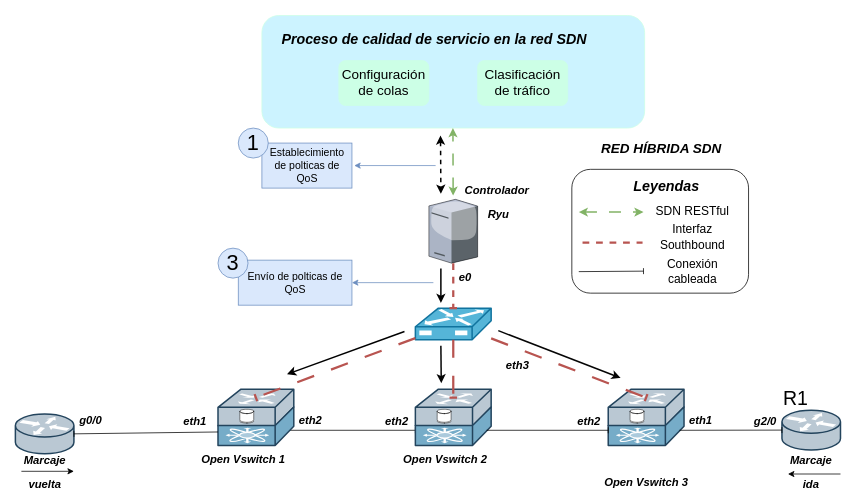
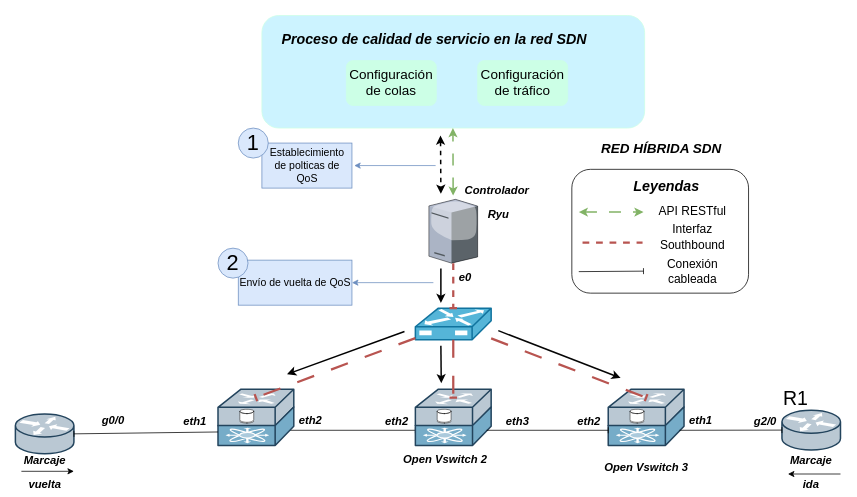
  <mxCell id="0" />
  <mxCell id="1" parent="0" />
  <mxCell id="2" value="" style="rounded=1;whiteSpace=wrap;html=1;fillColor=#CCF3FF;strokeColor=#CCFFE6;" parent="1" vertex="1"><mxGeometry x="348.5" y="20" width="510" height="150" as="geometry" /></mxCell>
  <mxCell id="3" value="" style="verticalLabelPosition=bottom;aspect=fixed;html=1;verticalAlign=top;strokeColor=none;align=center;outlineConnect=0;shape=mxgraph.citrix.tower_server;rounded=1;" parent="1" vertex="1"><mxGeometry x="571" y="265" width="65" height="85" as="geometry" /></mxCell>
  <mxCell id="4" style="edgeStyle=none;rounded=1;orthogonalLoop=1;jettySize=auto;html=1;exitX=0.85;exitY=0.73;exitDx=0;exitDy=0;exitPerimeter=0;fontFamily=Helvetica;fontSize=12;fontColor=default;entryX=0;entryY=0.73;entryDx=0;entryDy=0;entryPerimeter=0;endArrow=baseDash;endFill=0;" parent="1" source="5" target="6" edge="1"><mxGeometry relative="1" as="geometry"><mxPoint x="547" y="573" as="targetPoint" /></mxGeometry></mxCell>
  <mxCell id="5" value="" style="shape=mxgraph.cisco.routers.isci_router;sketch=0;html=1;pointerEvents=1;dashed=0;strokeWidth=2;verticalLabelPosition=bottom;verticalAlign=top;align=center;outlineConnect=0;rounded=1;fontFamily=Helvetica;fontSize=12;fillColor=#bac8d3;strokeColor=#23445d;points=[[0,0.5,0,0,0],[0,0.76,0,0,0],[0.16,0.15,0,0,0],[0.5,0.15,0,0,0],[0.5,1,0,0,0],[0.85,0.73,0,0,0],[1,0,0,0,0],[1,0.5,0,0,0]];" parent="1" vertex="1"><mxGeometry x="290" y="518" width="101" height="75" as="geometry" /></mxCell>
  <mxCell id="6" value="" style="shape=mxgraph.cisco.routers.isci_router;sketch=0;html=1;pointerEvents=1;dashed=0;strokeWidth=2;verticalLabelPosition=bottom;verticalAlign=top;align=center;outlineConnect=0;rounded=1;fontFamily=Helvetica;fontSize=12;fillColor=#bac8d3;strokeColor=#23445d;points=[[0,0.5,0,0,0],[0,0.73,0,0,0],[0.16,0.15,0,0,0],[0.5,0.15,0,0,0],[0.5,1,0,0,0],[0.94,0.73,0,0,0],[1,0,0,0,0],[1,0.5,0,0,0]];" parent="1" vertex="1"><mxGeometry x="553" y="518" width="101" height="75" as="geometry" /></mxCell>
  <mxCell id="7" value="" style="shape=mxgraph.cisco.routers.isci_router;sketch=0;html=1;pointerEvents=1;dashed=0;strokeWidth=2;verticalLabelPosition=bottom;verticalAlign=top;align=center;outlineConnect=0;rounded=1;fontFamily=Helvetica;fontSize=12;fillColor=#bac8d3;strokeColor=#23445d;points=[[0,0.5,0,0,0],[0,0.73,0,0,0],[0.16,0.15,0,0,0],[0.5,0.15,0,0,0],[0.5,1,0,0,0],[0.94,0.73,0,0,0],[1,0,0,0,0],[1,0.5,0,0,0]];" parent="1" vertex="1"><mxGeometry x="810" y="518" width="101" height="75" as="geometry" /></mxCell>
  <mxCell id="8" value="" style="shape=mxgraph.cisco.misc.bbsm;sketch=0;html=1;pointerEvents=1;dashed=0;fillColor=#55b5d8;strokeColor=#10739e;strokeWidth=2;verticalLabelPosition=bottom;verticalAlign=top;align=center;outlineConnect=0;rounded=1;fontFamily=Helvetica;fontSize=12;" parent="1" vertex="1"><mxGeometry x="553" y="410" width="101" height="42" as="geometry" /></mxCell>
  <mxCell id="9" style="edgeStyle=none;rounded=1;orthogonalLoop=1;jettySize=auto;html=1;entryX=0.5;entryY=0.15;entryDx=0;entryDy=0;entryPerimeter=0;fontFamily=Helvetica;fontSize=12;fontColor=default;endArrow=baseDash;endFill=0;dashed=1;dashPattern=8 8;fillColor=#f8cecc;strokeColor=#b85450;strokeWidth=3;" parent="1" source="8" target="5" edge="1"><mxGeometry relative="1" as="geometry" /></mxCell>
  <mxCell id="10" style="edgeStyle=none;rounded=1;orthogonalLoop=1;jettySize=auto;html=1;entryX=0.5;entryY=0.15;entryDx=0;entryDy=0;entryPerimeter=0;fontFamily=Helvetica;fontSize=12;fontColor=default;endArrow=baseDash;endFill=0;dashed=1;dashPattern=8 8;strokeWidth=3;fillColor=#f8cecc;strokeColor=#b85450;" parent="1" source="8" target="6" edge="1"><mxGeometry relative="1" as="geometry" /></mxCell>
  <mxCell id="11" style="edgeStyle=none;rounded=1;orthogonalLoop=1;jettySize=auto;html=1;entryX=0.5;entryY=0.15;entryDx=0;entryDy=0;entryPerimeter=0;fontFamily=Helvetica;fontSize=12;fontColor=default;endArrow=baseDash;endFill=0;dashed=1;dashPattern=8 8;strokeWidth=3;fillColor=#f8cecc;strokeColor=#b85450;" parent="1" source="8" target="7" edge="1"><mxGeometry relative="1" as="geometry" /></mxCell>
  <mxCell id="12" style="edgeStyle=none;rounded=1;orthogonalLoop=1;jettySize=auto;html=1;entryX=0.5;entryY=0;entryDx=0;entryDy=0;entryPerimeter=0;fontFamily=Helvetica;fontSize=12;fontColor=default;endArrow=baseDash;endFill=0;dashed=1;strokeWidth=3;fillColor=#f8cecc;strokeColor=#b85450;" parent="1" source="3" target="8" edge="1"><mxGeometry relative="1" as="geometry" /></mxCell>
  <mxCell id="13" style="edgeStyle=none;rounded=1;orthogonalLoop=1;jettySize=auto;html=1;exitX=0.94;exitY=0.73;exitDx=0;exitDy=0;exitPerimeter=0;entryX=0;entryY=0.73;entryDx=0;entryDy=0;entryPerimeter=0;fontFamily=Helvetica;fontSize=12;fontColor=default;endArrow=baseDash;endFill=0;" parent="1" source="6" target="7" edge="1"><mxGeometry relative="1" as="geometry" /></mxCell>
  <mxCell id="14" value="" style="shape=mxgraph.cisco.routers.router;sketch=0;html=1;pointerEvents=1;dashed=0;fillColor=#bac8d3;strokeColor=#23445d;strokeWidth=2;verticalLabelPosition=bottom;verticalAlign=top;align=center;outlineConnect=0;rounded=1;fontFamily=Helvetica;fontSize=12;" parent="1" vertex="1"><mxGeometry x="20" y="551" width="78" height="53" as="geometry" /></mxCell>
  <mxCell id="15" value="" style="shape=mxgraph.cisco.routers.router;sketch=0;html=1;pointerEvents=1;dashed=0;fillColor=#bac8d3;strokeColor=#23445d;strokeWidth=2;verticalLabelPosition=bottom;verticalAlign=top;align=center;outlineConnect=0;rounded=1;fontFamily=Helvetica;fontSize=12;" parent="1" vertex="1"><mxGeometry x="1041.5" y="546" width="78" height="53" as="geometry" /></mxCell>
  <mxCell id="16" style="edgeStyle=none;rounded=1;orthogonalLoop=1;jettySize=auto;html=1;exitX=0.94;exitY=0.73;exitDx=0;exitDy=0;exitPerimeter=0;entryX=0;entryY=0.5;entryDx=0;entryDy=0;entryPerimeter=0;fontFamily=Helvetica;fontSize=12;fontColor=default;endArrow=baseDash;endFill=0;" parent="1" source="7" target="15" edge="1"><mxGeometry relative="1" as="geometry" /></mxCell>
  <mxCell id="17" style="edgeStyle=none;rounded=1;orthogonalLoop=1;jettySize=auto;html=1;exitX=0;exitY=0.76;exitDx=0;exitDy=0;exitPerimeter=0;entryX=1;entryY=0.5;entryDx=0;entryDy=0;entryPerimeter=0;fontFamily=Helvetica;fontSize=12;fontColor=default;endArrow=baseDash;endFill=0;" parent="1" source="5" target="14" edge="1"><mxGeometry relative="1" as="geometry" /></mxCell>
  <mxCell id="18" value="R1" style="text;html=1;align=center;verticalAlign=middle;whiteSpace=wrap;rounded=0;fontFamily=Helvetica;fontSize=26;fontColor=default;" parent="1" vertex="1"><mxGeometry x="1030" y="516" width="60" height="30" as="geometry" /></mxCell>
- <mxCell id="19" value="&lt;font style=&quot;font-size: 15px;&quot;&gt;&lt;b&gt;&lt;i&gt;Open Vswitch 1&lt;/i&gt;&lt;/b&gt;&lt;/font&gt;" style="text;html=1;align=center;verticalAlign=middle;whiteSpace=wrap;rounded=0;fontFamily=Helvetica;fontSize=26;fontColor=default;" parent="1" vertex="1"><mxGeometry x="247" y="593" width="154" height="30" as="geometry" /></mxCell>
  <mxCell id="20" value="&lt;font style=&quot;font-size: 15px;&quot;&gt;&lt;b&gt;&lt;i&gt;Open Vswitch 2&lt;/i&gt;&lt;/b&gt;&lt;/font&gt;" style="text;html=1;align=center;verticalAlign=middle;whiteSpace=wrap;rounded=0;fontFamily=Helvetica;fontSize=26;fontColor=default;" parent="1" vertex="1"><mxGeometry x="515.5" y="593" width="154" height="30" as="geometry" /></mxCell>
- <mxCell id="21" value="&lt;font style=&quot;font-size: 15px;&quot;&gt;&lt;b&gt;&lt;i&gt;Open Vswitch 3&lt;/i&gt;&lt;/b&gt;&lt;/font&gt;" style="text;html=1;align=center;verticalAlign=middle;whiteSpace=wrap;rounded=0;fontFamily=Helvetica;fontSize=26;fontColor=default;" parent="1" vertex="1"><mxGeometry x="783.5" y="624" width="154" height="30" as="geometry" /></mxCell>
+ <mxCell id="21" value="&lt;font style=&quot;font-size: 15px;&quot;&gt;&lt;b&gt;&lt;i&gt;Open Vswitch 3&lt;/i&gt;&lt;/b&gt;&lt;/font&gt;" style="text;html=1;align=center;verticalAlign=middle;whiteSpace=wrap;rounded=0;fontFamily=Helvetica;fontSize=26;fontColor=default;" parent="1" vertex="1"><mxGeometry x="783.5" y="604" width="154" height="30" as="geometry" /></mxCell>
  <mxCell id="22" value="&lt;font style=&quot;font-size: 15px;&quot;&gt;&lt;b&gt;&lt;i&gt;Controlador&amp;nbsp;&lt;br&gt;Ryu&lt;/i&gt;&lt;/b&gt;&lt;/font&gt;" style="text;html=1;align=center;verticalAlign=middle;whiteSpace=wrap;rounded=0;fontFamily=Helvetica;fontSize=26;fontColor=default;" parent="1" vertex="1"><mxGeometry x="587" y="250" width="154" height="30" as="geometry" /></mxCell>
  <mxCell id="23" value="&lt;font size=&quot;1&quot; style=&quot;&quot;&gt;&lt;b style=&quot;&quot;&gt;&lt;i style=&quot;font-size: 18px;&quot;&gt;RED HÍBRIDA SDN&lt;/i&gt;&lt;/b&gt;&lt;/font&gt;" style="text;html=1;align=center;verticalAlign=middle;whiteSpace=wrap;rounded=0;fontFamily=Helvetica;fontSize=26;fontColor=default;" parent="1" vertex="1"><mxGeometry x="790.5" y="180" width="180" height="30" as="geometry" /></mxCell>
  <mxCell id="24" value="&lt;font style=&quot;font-size: 15px;&quot;&gt;&lt;b&gt;&lt;i&gt;eth1&lt;/i&gt;&lt;/b&gt;&lt;/font&gt;" style="text;html=1;align=center;verticalAlign=middle;whiteSpace=wrap;rounded=0;fontFamily=Helvetica;fontSize=26;fontColor=default;" parent="1" vertex="1"><mxGeometry x="237" y="541.5" width="44.5" height="30" as="geometry" /></mxCell>
  <mxCell id="25" value="&lt;font style=&quot;font-size: 15px;&quot;&gt;&lt;b&gt;&lt;i&gt;eth2&lt;/i&gt;&lt;/b&gt;&lt;/font&gt;" style="text;html=1;align=center;verticalAlign=middle;whiteSpace=wrap;rounded=0;fontFamily=Helvetica;fontSize=26;fontColor=default;" parent="1" vertex="1"><mxGeometry x="506" y="541.5" width="44.5" height="30" as="geometry" /></mxCell>
- <mxCell id="26" value="&lt;font style=&quot;font-size: 15px;&quot;&gt;&lt;b&gt;&lt;i&gt;eth3&lt;/i&gt;&lt;/b&gt;&lt;/font&gt;" style="text;html=1;align=center;verticalAlign=middle;whiteSpace=wrap;rounded=0;fontFamily=Helvetica;fontSize=26;fontColor=default;" parent="1" vertex="1"><mxGeometry x="667" y="466.5" width="44.5" height="30" as="geometry" /></mxCell>
+ <mxCell id="26" value="&lt;font style=&quot;font-size: 15px;&quot;&gt;&lt;b&gt;&lt;i&gt;eth3&lt;/i&gt;&lt;/b&gt;&lt;/font&gt;" style="text;html=1;align=center;verticalAlign=middle;whiteSpace=wrap;rounded=0;fontFamily=Helvetica;fontSize=26;fontColor=default;" parent="1" vertex="1"><mxGeometry x="667" y="541.5" width="44.5" height="30" as="geometry" /></mxCell>
  <mxCell id="27" value="&lt;font style=&quot;font-size: 15px;&quot;&gt;&lt;b&gt;&lt;i&gt;eth2&lt;/i&gt;&lt;/b&gt;&lt;/font&gt;" style="text;html=1;align=center;verticalAlign=middle;whiteSpace=wrap;rounded=0;fontFamily=Helvetica;fontSize=26;fontColor=default;" parent="1" vertex="1"><mxGeometry x="761.5" y="541.5" width="44.5" height="30" as="geometry" /></mxCell>
  <mxCell id="28" value="&lt;font style=&quot;font-size: 15px;&quot;&gt;&lt;b&gt;&lt;i&gt;eth1&lt;/i&gt;&lt;/b&gt;&lt;/font&gt;" style="text;html=1;align=center;verticalAlign=middle;whiteSpace=wrap;rounded=0;fontFamily=Helvetica;fontSize=26;fontColor=default;" parent="1" vertex="1"><mxGeometry x="911" y="541" width="44.5" height="30" as="geometry" /></mxCell>
- <mxCell id="29" value="&lt;font style=&quot;font-size: 15px;&quot;&gt;&lt;b&gt;&lt;i&gt;g0/0&lt;/i&gt;&lt;/b&gt;&lt;/font&gt;" style="text;html=1;align=center;verticalAlign=middle;whiteSpace=wrap;rounded=0;fontFamily=Helvetica;fontSize=26;fontColor=default;" parent="1" vertex="1"><mxGeometry x="98" y="541" width="44.5" height="30" as="geometry" /></mxCell>
+ <mxCell id="29" value="&lt;font style=&quot;font-size: 15px;&quot;&gt;&lt;b&gt;&lt;i&gt;g0/0&lt;/i&gt;&lt;/b&gt;&lt;/font&gt;" style="text;html=1;align=center;verticalAlign=middle;whiteSpace=wrap;rounded=0;fontFamily=Helvetica;fontSize=26;fontColor=default;" parent="1" vertex="1"><mxGeometry x="128" y="541" width="44.5" height="30" as="geometry" /></mxCell>
  <mxCell id="30" value="&lt;font style=&quot;font-size: 15px;&quot;&gt;&lt;b&gt;&lt;i&gt;g2/0&lt;/i&gt;&lt;/b&gt;&lt;/font&gt;" style="text;html=1;align=center;verticalAlign=middle;whiteSpace=wrap;rounded=0;fontFamily=Helvetica;fontSize=26;fontColor=default;" parent="1" vertex="1"><mxGeometry x="997" y="541.5" width="44.5" height="30" as="geometry" /></mxCell>
  <mxCell id="31" value="&lt;font style=&quot;font-size: 15px;&quot;&gt;&lt;b&gt;&lt;i&gt;e0&lt;/i&gt;&lt;/b&gt;&lt;/font&gt;" style="text;html=1;align=center;verticalAlign=middle;whiteSpace=wrap;rounded=0;fontFamily=Helvetica;fontSize=26;fontColor=default;" parent="1" vertex="1"><mxGeometry x="597" y="350" width="44.5" height="30" as="geometry" /></mxCell>
  <mxCell id="32" value="" style="endArrow=classic;startArrow=classic;html=1;rounded=0;fillColor=#d5e8d4;strokeColor=#82b366;dashed=1;dashPattern=8 8;strokeWidth=2;" parent="1" edge="1"><mxGeometry width="50" height="50" relative="1" as="geometry"><mxPoint x="603.33" y="260" as="sourcePoint" /><mxPoint x="603.08" y="170" as="targetPoint" /></mxGeometry></mxCell>
- <mxCell id="33" value="&lt;font style=&quot;font-size: 18px;&quot;&gt;Configuración de colas&lt;/font&gt;" style="rounded=1;whiteSpace=wrap;html=1;fillColor=#CCFFE6;strokeColor=#CCFFE6;" parent="1" vertex="1"><mxGeometry x="451" y="80" width="120" height="60" as="geometry" /></mxCell>
- <mxCell id="34" value="&lt;font style=&quot;font-size: 18px;&quot;&gt;Clasificación de tráfico&lt;/font&gt;" style="rounded=1;whiteSpace=wrap;html=1;fillColor=#CCFFE6;strokeColor=#CCFFE6;" parent="1" vertex="1"><mxGeometry x="636" y="80" width="120" height="60" as="geometry" /></mxCell>
+ <mxCell id="33" value="&lt;font style=&quot;font-size: 18px;&quot;&gt;Configuración de colas&lt;/font&gt;" style="rounded=1;whiteSpace=wrap;html=1;fillColor=#CCFFE6;strokeColor=#CCFFE6;" parent="1" vertex="1"><mxGeometry x="461" y="80" width="120" height="60" as="geometry" /></mxCell>
+ <mxCell id="34" value="&lt;font style=&quot;font-size: 18px;&quot;&gt;Configuración de tráfico&lt;/font&gt;" style="rounded=1;whiteSpace=wrap;html=1;fillColor=#CCFFE6;strokeColor=#CCFFE6;" parent="1" vertex="1"><mxGeometry x="636" y="80" width="120" height="60" as="geometry" /></mxCell>
  <mxCell id="35" value="&lt;h1 style=&quot;margin-top: 0px;&quot;&gt;&lt;font size=&quot;1&quot; style=&quot;&quot;&gt;&lt;i style=&quot;font-size: 19px;&quot;&gt;Proceso de calidad de servicio en la red SDN&amp;nbsp;&lt;/i&gt;&lt;/font&gt;&lt;/h1&gt;" style="text;html=1;whiteSpace=wrap;overflow=hidden;rounded=0;" parent="1" vertex="1"><mxGeometry x="373.25" y="30" width="430.5" height="40" as="geometry" /></mxCell>
  <mxCell id="36" value="" style="rounded=1;whiteSpace=wrap;html=1;" parent="1" vertex="1"><mxGeometry x="761.5" y="225" width="235.5" height="165" as="geometry" /></mxCell>
  <mxCell id="37" value="&lt;h1 style=&quot;margin-top: 0px;&quot;&gt;&lt;span style=&quot;font-size: 19px;&quot;&gt;&lt;i&gt;Leyendas&lt;/i&gt;&lt;/span&gt;&lt;/h1&gt;" style="text;html=1;whiteSpace=wrap;overflow=hidden;rounded=0;" parent="1" vertex="1"><mxGeometry x="841.5" y="225" width="96" height="35" as="geometry" /></mxCell>
  <mxCell id="38" style="edgeStyle=none;rounded=1;orthogonalLoop=1;jettySize=auto;html=1;fontFamily=Helvetica;fontSize=12;fontColor=default;endArrow=none;endFill=0;dashed=1;strokeWidth=3;fillColor=#f8cecc;strokeColor=#b85450;" parent="1" edge="1"><mxGeometry relative="1" as="geometry"><mxPoint x="775.75" y="322.76" as="sourcePoint" /><mxPoint x="855.75" y="322.76" as="targetPoint" /></mxGeometry></mxCell>
  <mxCell id="39" value="" style="endArrow=classic;startArrow=classic;html=1;rounded=0;fillColor=#d5e8d4;strokeColor=#82b366;dashed=1;dashPattern=8 8;strokeWidth=2;" parent="1" edge="1"><mxGeometry width="50" height="50" relative="1" as="geometry"><mxPoint x="770.75" y="282" as="sourcePoint" /><mxPoint x="857" y="282" as="targetPoint" /></mxGeometry></mxCell>
  <mxCell id="40" style="edgeStyle=none;rounded=1;orthogonalLoop=1;jettySize=auto;html=1;exitX=0.94;exitY=0.73;exitDx=0;exitDy=0;exitPerimeter=0;fontFamily=Helvetica;fontSize=12;fontColor=default;endArrow=baseDash;endFill=0;" parent="1" edge="1"><mxGeometry relative="1" as="geometry"><mxPoint x="770.75" y="361.33" as="sourcePoint" /><mxPoint x="857" y="360.67" as="targetPoint" /></mxGeometry></mxCell>
- <mxCell id="41" value="&lt;font style=&quot;font-size: 16px;&quot;&gt;SDN RESTful&lt;/font&gt;" style="text;html=1;align=center;verticalAlign=middle;whiteSpace=wrap;rounded=0;" parent="1" vertex="1"><mxGeometry x="866.75" y="266" width="110.63" height="30" as="geometry" /></mxCell>
+ <mxCell id="41" value="&lt;font style=&quot;font-size: 16px;&quot;&gt;API RESTful&lt;/font&gt;" style="text;html=1;align=center;verticalAlign=middle;whiteSpace=wrap;rounded=0;" parent="1" vertex="1"><mxGeometry x="866.75" y="266" width="110.63" height="30" as="geometry" /></mxCell>
  <mxCell id="42" value="&lt;span style=&quot;font-size: 16px;&quot;&gt;Interfaz Southbound&lt;/span&gt;" style="text;html=1;align=center;verticalAlign=middle;whiteSpace=wrap;rounded=0;" parent="1" vertex="1"><mxGeometry x="866.75" y="300" width="110.63" height="30" as="geometry" /></mxCell>
  <mxCell id="43" value="&lt;font style=&quot;font-size: 16px;&quot;&gt;Conexión cableada&lt;/font&gt;" style="text;html=1;align=center;verticalAlign=middle;whiteSpace=wrap;rounded=0;" parent="1" vertex="1"><mxGeometry x="866.75" y="346" width="110.63" height="30" as="geometry" /></mxCell>
  <mxCell id="44" value="" style="endArrow=classic;html=1;rounded=0;dashed=1;strokeWidth=2;entryX=0;entryY=0.25;entryDx=0;entryDy=0;startArrow=classic;startFill=1;" parent="1" target="22" edge="1"><mxGeometry width="50" height="50" relative="1" as="geometry"><mxPoint x="586.52" y="180" as="sourcePoint" /><mxPoint x="586.52" y="250" as="targetPoint" /></mxGeometry></mxCell>
  <mxCell id="45" value="" style="endArrow=classic;html=1;rounded=0;strokeWidth=2;" parent="1" edge="1"><mxGeometry width="50" height="50" relative="1" as="geometry"><mxPoint x="587" y="357" as="sourcePoint" /><mxPoint x="587" y="403" as="targetPoint" /></mxGeometry></mxCell>
  <mxCell id="46" style="edgeStyle=none;rounded=1;orthogonalLoop=1;jettySize=auto;html=1;fontFamily=Helvetica;fontSize=12;fontColor=default;endArrow=classic;endFill=1;fillColor=#f8cecc;strokeColor=#000000;strokeWidth=2;" parent="1" edge="1"><mxGeometry relative="1" as="geometry"><mxPoint x="538.5" y="441" as="sourcePoint" /><mxPoint x="382" y="498" as="targetPoint" /></mxGeometry></mxCell>
  <mxCell id="47" style="edgeStyle=none;rounded=1;orthogonalLoop=1;jettySize=auto;html=1;fontFamily=Helvetica;fontSize=12;fontColor=default;endArrow=classic;endFill=1;strokeWidth=2;fillColor=#f8cecc;strokeColor=#050505;" parent="1" edge="1"><mxGeometry relative="1" as="geometry"><mxPoint x="663.5" y="440" as="sourcePoint" /><mxPoint x="826.5" y="503" as="targetPoint" /></mxGeometry></mxCell>
  <mxCell id="48" style="edgeStyle=none;rounded=1;orthogonalLoop=1;jettySize=auto;html=1;fontFamily=Helvetica;fontSize=12;fontColor=default;endArrow=classic;endFill=1;strokeWidth=2;fillColor=#f8cecc;strokeColor=#050505;" parent="1" edge="1"><mxGeometry relative="1" as="geometry"><mxPoint x="587" y="460" as="sourcePoint" /><mxPoint x="587.5" y="510" as="targetPoint" /></mxGeometry></mxCell>
  <mxCell id="49" value="&lt;font style=&quot;font-size: 14px;&quot;&gt;Establecimiento de polticas de QoS&lt;/font&gt;" style="rounded=0;whiteSpace=wrap;html=1;fillColor=#dae8fc;strokeColor=#6c8ebf;" parent="1" vertex="1"><mxGeometry x="348.5" y="190" width="120" height="60" as="geometry" /></mxCell>
  <mxCell id="50" value="" style="endArrow=classic;html=1;rounded=0;entryX=1;entryY=0.5;entryDx=0;entryDy=0;fillColor=#dae8fc;strokeColor=#6c8ebf;" parent="1" edge="1"><mxGeometry width="50" height="50" relative="1" as="geometry"><mxPoint x="580" y="220" as="sourcePoint" /><mxPoint x="471.5" y="220" as="targetPoint" /></mxGeometry></mxCell>
  <mxCell id="51" value="" style="endArrow=classic;html=1;rounded=0;entryX=1;entryY=0.5;entryDx=0;entryDy=0;fillColor=#dae8fc;strokeColor=#6c8ebf;" parent="1" edge="1"><mxGeometry width="50" height="50" relative="1" as="geometry"><mxPoint x="577" y="376" as="sourcePoint" /><mxPoint x="468.5" y="376" as="targetPoint" /></mxGeometry></mxCell>
- <mxCell id="52" value="&lt;font style=&quot;font-size: 14px;&quot;&gt;Envío de polticas de QoS&lt;/font&gt;" style="rounded=0;whiteSpace=wrap;html=1;fillColor=#dae8fc;strokeColor=#6c8ebf;" parent="1" vertex="1"><mxGeometry x="317" y="346" width="151.5" height="60" as="geometry" /></mxCell>
+ <mxCell id="52" value="&lt;font style=&quot;font-size: 14px;&quot;&gt;Envío de vuelta de QoS&lt;/font&gt;" style="rounded=0;whiteSpace=wrap;html=1;fillColor=#dae8fc;strokeColor=#6c8ebf;" parent="1" vertex="1"><mxGeometry x="317" y="346" width="151.5" height="60" as="geometry" /></mxCell>
  <mxCell id="53" value="&lt;font style=&quot;font-size: 29px;&quot;&gt;1&lt;/font&gt;" style="ellipse;whiteSpace=wrap;html=1;aspect=fixed;fillColor=#dae8fc;strokeColor=#6c8ebf;" parent="1" vertex="1"><mxGeometry x="317" y="170" width="40" height="40" as="geometry" /></mxCell>
- <mxCell id="54" value="&lt;font style=&quot;font-size: 29px;&quot;&gt;3&lt;/font&gt;" style="ellipse;whiteSpace=wrap;html=1;aspect=fixed;fillColor=#dae8fc;strokeColor=#6c8ebf;" parent="1" vertex="1"><mxGeometry x="290" y="330" width="40" height="40" as="geometry" /></mxCell>
+ <mxCell id="54" value="&lt;font style=&quot;font-size: 29px;&quot;&gt;2&lt;/font&gt;" style="ellipse;whiteSpace=wrap;html=1;aspect=fixed;fillColor=#dae8fc;strokeColor=#6c8ebf;" parent="1" vertex="1"><mxGeometry x="290" y="330" width="40" height="40" as="geometry" /></mxCell>
  <mxCell id="55" value="&lt;font style=&quot;font-size: 15px;&quot;&gt;&lt;b&gt;&lt;i&gt;eth2&lt;/i&gt;&lt;/b&gt;&lt;/font&gt;" style="text;html=1;align=center;verticalAlign=middle;whiteSpace=wrap;rounded=0;fontFamily=Helvetica;fontSize=26;fontColor=default;" vertex="1" parent="1"><mxGeometry x="391" y="541" width="44.5" height="30" as="geometry" /></mxCell>
  <mxCell id="56" value="&lt;font style=&quot;font-size: 15px;&quot;&gt;&lt;b&gt;&lt;i&gt;Marcaje&lt;br&gt;ida&lt;/i&gt;&lt;/b&gt;&lt;/font&gt;" style="text;html=1;align=center;verticalAlign=middle;whiteSpace=wrap;rounded=0;fontFamily=Helvetica;fontSize=26;fontColor=default;" vertex="1" parent="1"><mxGeometry x="1058.25" y="610" width="44.5" height="30" as="geometry" /></mxCell>
  <mxCell id="57" value="&lt;font style=&quot;font-size: 15px;&quot;&gt;&lt;b&gt;&lt;i&gt;Marcaje&lt;br&gt;vuelta&lt;/i&gt;&lt;/b&gt;&lt;/font&gt;" style="text;html=1;align=center;verticalAlign=middle;whiteSpace=wrap;rounded=0;fontFamily=Helvetica;fontSize=26;fontColor=default;" vertex="1" parent="1"><mxGeometry x="36.75" y="610" width="44.5" height="30" as="geometry" /></mxCell>
  <mxCell id="58" value="" style="endArrow=classic;html=1;rounded=0;" edge="1" parent="1"><mxGeometry width="50" height="50" relative="1" as="geometry"><mxPoint x="28" y="627.41" as="sourcePoint" /><mxPoint x="98" y="627.41" as="targetPoint" /></mxGeometry></mxCell>
  <mxCell id="59" value="" style="endArrow=classic;html=1;rounded=0;" edge="1" parent="1"><mxGeometry width="50" height="50" relative="1" as="geometry"><mxPoint x="1119.5" y="631" as="sourcePoint" /><mxPoint x="1049.5" y="631" as="targetPoint" /></mxGeometry></mxCell>
